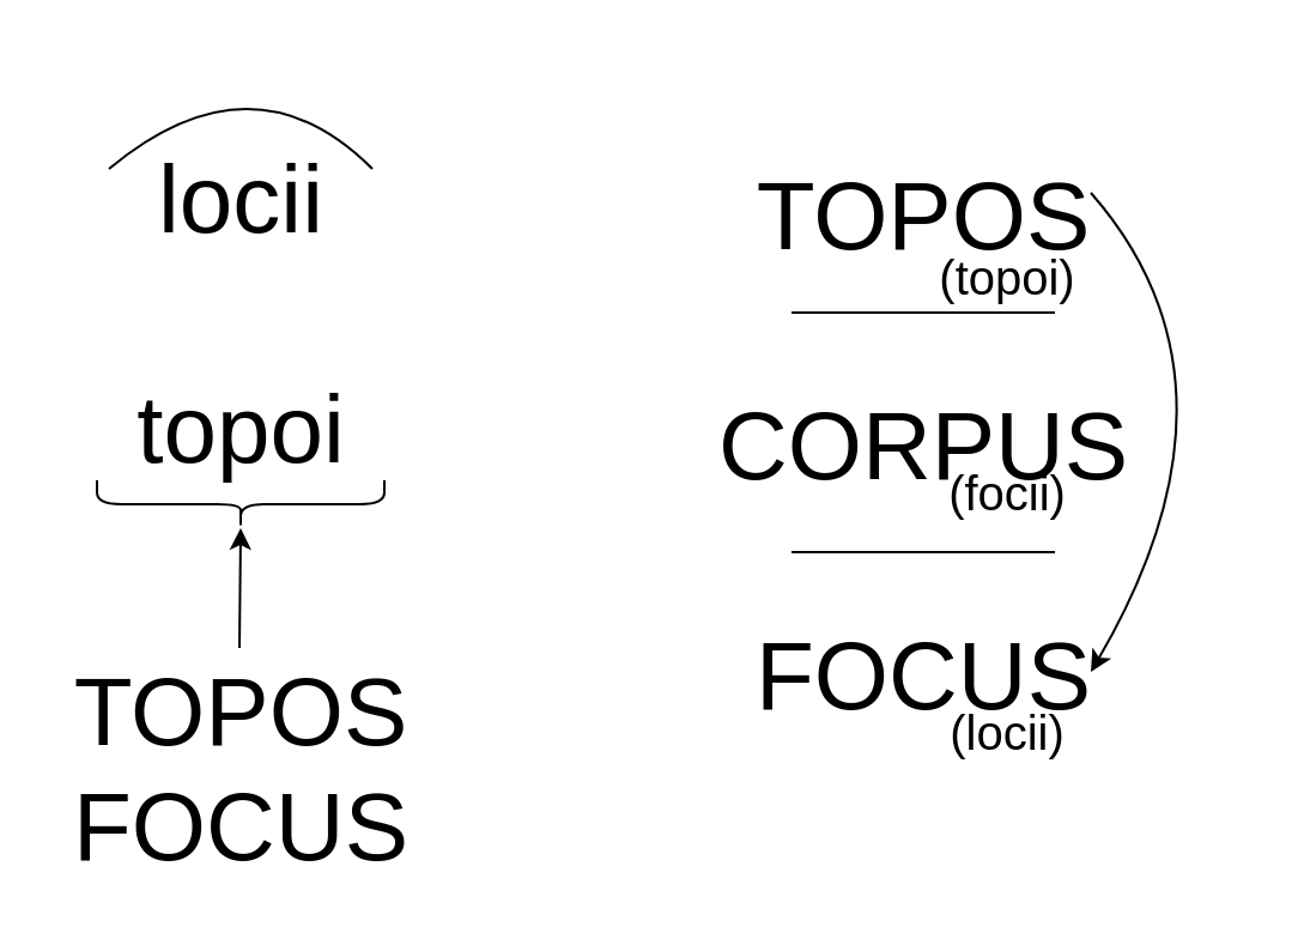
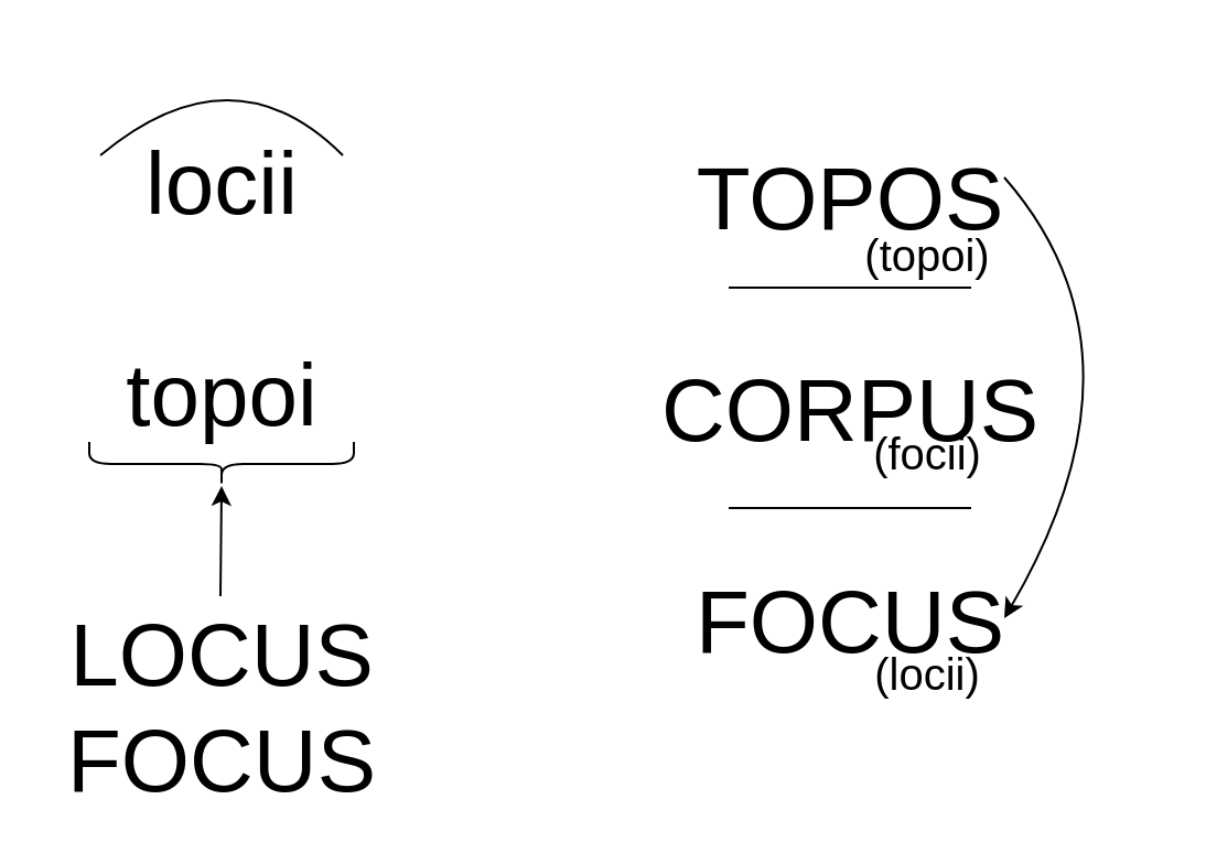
  <mxCell id="0" />
  <mxCell id="1" parent="0" />
  <mxCell id="2" value="&lt;font style=&quot;font-size: 40px&quot;&gt;locii&lt;br&gt;&lt;br&gt;topoi&lt;br&gt;&lt;/font&gt;" style="text;html=1;align=center;verticalAlign=middle;resizable=0;points=[];autosize=1;strokeColor=none;fillColor=none;" vertex="1" parent="1"><mxGeometry x="55" y="90" width="90" height="80" as="geometry" /></mxCell>
- <mxCell id="3" value="TOPOS&lt;br&gt;FOCUS" style="text;html=1;align=center;verticalAlign=middle;resizable=0;points=[];autosize=1;strokeColor=none;fillColor=none;fontSize=40;" vertex="1" parent="1"><mxGeometry x="20" y="270" width="160" height="100" as="geometry" /></mxCell>
+ <mxCell id="3" value="LOCUS&lt;br&gt;FOCUS" style="text;html=1;align=center;verticalAlign=middle;resizable=0;points=[];autosize=1;strokeColor=none;fillColor=none;fontSize=40;" vertex="1" parent="1"><mxGeometry x="20" y="270" width="160" height="100" as="geometry" /></mxCell>
  <mxCell id="4" value="TOPOS&lt;br&gt;&lt;br&gt;CORPUS&lt;br&gt;&lt;br&gt;FOCUS" style="text;html=1;align=center;verticalAlign=middle;resizable=0;points=[];autosize=1;strokeColor=none;fillColor=none;fontSize=40;" vertex="1" parent="1"><mxGeometry x="290" y="60" width="190" height="250" as="geometry" /></mxCell>
  <mxCell id="5" value="(topoi)" style="text;html=1;align=center;verticalAlign=middle;resizable=0;points=[];autosize=1;strokeColor=none;fillColor=none;fontSize=20;" vertex="1" parent="1"><mxGeometry x="385" y="100" width="70" height="30" as="geometry" /></mxCell>
  <mxCell id="6" value="(focii)" style="text;html=1;align=center;verticalAlign=middle;resizable=0;points=[];autosize=1;strokeColor=none;fillColor=none;fontSize=20;" vertex="1" parent="1"><mxGeometry x="370" y="190" width="100" height="30" as="geometry" /></mxCell>
  <mxCell id="7" value="(locii)" style="text;html=1;align=center;verticalAlign=middle;resizable=0;points=[];autosize=1;strokeColor=none;fillColor=none;fontSize=20;" vertex="1" parent="1"><mxGeometry x="390" y="290" width="60" height="30" as="geometry" /></mxCell>
  <mxCell id="8" value="" style="endArrow=none;html=1;rounded=0;fontSize=20;" edge="1" parent="1"><mxGeometry width="50" height="50" relative="1" as="geometry"><mxPoint x="330" y="130" as="sourcePoint" /><mxPoint x="440" y="130" as="targetPoint" /></mxGeometry></mxCell>
  <mxCell id="9" value="" style="endArrow=none;html=1;rounded=0;fontSize=20;" edge="1" parent="1"><mxGeometry width="50" height="50" relative="1" as="geometry"><mxPoint x="330" y="230" as="sourcePoint" /><mxPoint x="440" y="230" as="targetPoint" /></mxGeometry></mxCell>
  <mxCell id="10" value="" style="endArrow=classic;html=1;fontSize=20;curved=1;" edge="1" parent="1"><mxGeometry width="50" height="50" relative="1" as="geometry"><mxPoint x="455" y="80" as="sourcePoint" /><mxPoint x="455" y="280" as="targetPoint" /><Array as="points"><mxPoint x="525" y="160" /></Array></mxGeometry></mxCell>
  <mxCell id="11" value="" style="endArrow=none;html=1;fontSize=20;curved=1;" edge="1" parent="1"><mxGeometry width="50" height="50" relative="1" as="geometry"><mxPoint x="45" y="70" as="sourcePoint" /><mxPoint x="155" y="70" as="targetPoint" /><Array as="points"><mxPoint x="105" y="20" /></Array></mxGeometry></mxCell>
  <mxCell id="12" value="" style="shape=curlyBracket;whiteSpace=wrap;html=1;rounded=1;flipH=1;fontSize=20;rotation=90;" vertex="1" parent="1"><mxGeometry x="90" y="150" width="20" height="120" as="geometry" /></mxCell>
  <mxCell id="13" value="" style="endArrow=classic;html=1;fontSize=20;curved=1;" edge="1" parent="1"><mxGeometry width="50" height="50" relative="1" as="geometry"><mxPoint x="99.5" y="270" as="sourcePoint" /><mxPoint x="100" y="220" as="targetPoint" /></mxGeometry></mxCell>
